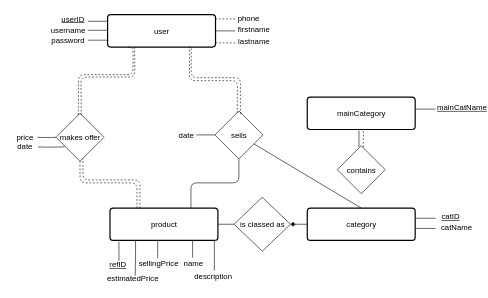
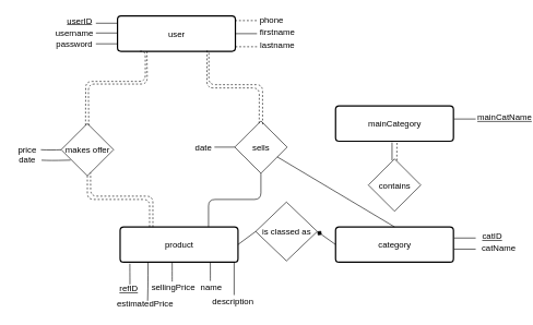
  <mxCell id="0" />
  <mxCell id="1" parent="0" />
  <mxCell id="2" value="product&lt;br style=&quot;font-size: 13px;&quot;&gt;" style="strokeWidth=2;rounded=1;arcSize=10;whiteSpace=wrap;html=1;align=center;fontSize=13;" parent="1" vertex="1"><mxGeometry x="182.5" y="346.5" width="180" height="54" as="geometry" /></mxCell>
  <mxCell id="3" value="category&lt;br style=&quot;font-size: 13px;&quot;&gt;" style="strokeWidth=2;rounded=1;arcSize=10;whiteSpace=wrap;html=1;align=center;fontSize=13;" parent="1" vertex="1"><mxGeometry x="511.5" y="346.5" width="180" height="54" as="geometry" /></mxCell>
  <mxCell id="4" value="mainCategory&lt;br style=&quot;font-size: 13px;&quot;&gt;" style="strokeWidth=2;rounded=1;arcSize=10;whiteSpace=wrap;html=1;align=center;fontSize=13;" parent="1" vertex="1"><mxGeometry x="511.5" y="161.5" width="180" height="54" as="geometry" /></mxCell>
  <mxCell id="5" value="user" style="strokeWidth=2;rounded=1;arcSize=10;whiteSpace=wrap;html=1;align=center;fontSize=13;" parent="1" vertex="1"><mxGeometry x="178.5" y="24" width="180" height="54" as="geometry" /></mxCell>
  <mxCell id="6" value="" style="endArrow=none;html=1;edgeStyle=orthogonalEdgeStyle;fontSize=13;fontColor=none;" parent="1" edge="1"><mxGeometry relative="1" as="geometry"><mxPoint x="145.5" y="50" as="sourcePoint" /><mxPoint x="178.5" y="50" as="targetPoint" /></mxGeometry></mxCell>
  <mxCell id="7" value="" style="endArrow=none;html=1;edgeStyle=orthogonalEdgeStyle;fontSize=13;fontColor=none;" parent="1" edge="1"><mxGeometry relative="1" as="geometry"><mxPoint x="145.5" y="66.5" as="sourcePoint" /><mxPoint x="178.5" y="66.5" as="targetPoint" /></mxGeometry></mxCell>
  <mxCell id="8" value="" style="endArrow=none;html=1;edgeStyle=orthogonalEdgeStyle;fontSize=13;fontColor=none;dashed=1;" parent="1" edge="1"><mxGeometry relative="1" as="geometry"><mxPoint x="358" y="31" as="sourcePoint" /><mxPoint x="391" y="31" as="targetPoint" /></mxGeometry></mxCell>
  <mxCell id="9" value="" style="endArrow=none;html=1;edgeStyle=orthogonalEdgeStyle;fontSize=13;fontColor=none;" parent="1" edge="1"><mxGeometry relative="1" as="geometry"><mxPoint x="358.5" y="51" as="sourcePoint" /><mxPoint x="391.5" y="51" as="targetPoint" /></mxGeometry></mxCell>
  <mxCell id="10" value="" style="endArrow=none;html=1;edgeStyle=orthogonalEdgeStyle;fontSize=13;fontColor=none;dashed=1;" parent="1" edge="1"><mxGeometry relative="1" as="geometry"><mxPoint x="358.5" y="71" as="sourcePoint" /><mxPoint x="391.5" y="71" as="targetPoint" /></mxGeometry></mxCell>
  <mxCell id="11" value="username" style="text;html=1;strokeColor=none;fillColor=none;align=center;verticalAlign=middle;whiteSpace=wrap;rounded=0;fontSize=13;fontColor=none;" parent="1" vertex="1"><mxGeometry x="92.5" y="40.214" width="40" height="20" as="geometry" /></mxCell>
  <mxCell id="12" value="password" style="text;html=1;strokeColor=none;fillColor=none;align=center;verticalAlign=middle;whiteSpace=wrap;rounded=0;fontSize=13;fontColor=none;" parent="1" vertex="1"><mxGeometry x="92.5" y="57.214" width="40" height="20" as="geometry" /></mxCell>
  <mxCell id="13" value="phone" style="text;html=1;strokeColor=none;fillColor=none;align=center;verticalAlign=middle;whiteSpace=wrap;rounded=0;fontSize=13;fontColor=none;" parent="1" vertex="1"><mxGeometry x="393.5" y="20.214" width="40" height="20" as="geometry" /></mxCell>
  <mxCell id="14" value="firstname" style="text;html=1;strokeColor=none;fillColor=none;align=center;verticalAlign=middle;whiteSpace=wrap;rounded=0;fontSize=13;fontColor=none;" parent="1" vertex="1"><mxGeometry x="402.5" y="38.214" width="40" height="20" as="geometry" /></mxCell>
  <mxCell id="15" value="lastname" style="text;html=1;strokeColor=none;fillColor=none;align=center;verticalAlign=middle;whiteSpace=wrap;rounded=0;fontSize=13;fontColor=none;" parent="1" vertex="1"><mxGeometry x="402.5" y="58.214" width="40" height="20" as="geometry" /></mxCell>
  <mxCell id="16" value="makes offer" style="rhombus;whiteSpace=wrap;html=1;fontSize=13;fontColor=none;" parent="1" vertex="1"><mxGeometry x="92.5" y="188.5" width="80" height="80" as="geometry" /></mxCell>
- <mxCell id="17" value="is classed as" style="rhombus;whiteSpace=wrap;html=1;fontSize=13;fontColor=none;" parent="1" vertex="1"><mxGeometry x="389.5" y="328.5" width="94" height="90" as="geometry" /></mxCell>
+ <mxCell id="17" value="is classed as" style="rhombus;whiteSpace=wrap;html=1;fontSize=13;fontColor=none;" parent="1" vertex="1"><mxGeometry x="389.5" y="308.5" width="94" height="90" as="geometry" /></mxCell>
  <mxCell id="18" value="sells" style="rhombus;whiteSpace=wrap;html=1;fontSize=13;fontColor=none;" parent="1" vertex="1"><mxGeometry x="357.5" y="184.5" width="80" height="80" as="geometry" /></mxCell>
  <mxCell id="19" value="contains" style="rhombus;whiteSpace=wrap;html=1;fontSize=13;fontColor=none;" parent="1" vertex="1"><mxGeometry x="561.5" y="242.5" width="80" height="80" as="geometry" /></mxCell>
  <mxCell id="20" value="" style="endArrow=none;html=1;fontSize=13;fontColor=none;exitX=0.465;exitY=0.033;exitDx=0;exitDy=0;exitPerimeter=0;dashed=1;" parent="1" source="16" target="5" edge="1"><mxGeometry width="50" height="50" relative="1" as="geometry"><mxPoint x="127.714" y="190.571" as="sourcePoint" /><mxPoint x="129.683" y="125.5" as="targetPoint" /><Array as="points"><mxPoint x="130" y="124" /><mxPoint x="221" y="124" /><mxPoint x="221" y="78" /><mxPoint x="211" y="78" /></Array></mxGeometry></mxCell>
  <mxCell id="21" value="" style="endArrow=none;html=1;fontSize=13;fontColor=none;exitX=0.25;exitY=0;exitDx=0;exitDy=0;entryX=0.5;entryY=1;entryDx=0;entryDy=0;dashed=1;" parent="1" source="2" target="16" edge="1"><mxGeometry width="50" height="50" relative="1" as="geometry"><mxPoint x="132.5" y="327.5" as="sourcePoint" /><mxPoint x="132.5" y="284.5" as="targetPoint" /><Array as="points"><mxPoint x="227.5" y="304.5" /><mxPoint x="132.5" y="304.5" /></Array></mxGeometry></mxCell>
  <mxCell id="22" value="" style="endArrow=none;html=1;fontSize=13;fontColor=none;exitX=0.75;exitY=0;exitDx=0;exitDy=0;entryX=0.5;entryY=1;entryDx=0;entryDy=0;" parent="1" source="2" target="18" edge="1"><mxGeometry width="50" height="50" relative="1" as="geometry"><mxPoint x="396.5" y="322.5" as="sourcePoint" /><mxPoint x="399.5" y="274.5" as="targetPoint" /><Array as="points"><mxPoint x="317.5" y="304.5" /><mxPoint x="397.5" y="304.5" /></Array></mxGeometry></mxCell>
  <mxCell id="23" value="" style="endArrow=none;html=1;fontSize=13;fontColor=none;entryX=0.5;entryY=1;entryDx=0;entryDy=0;exitX=0.5;exitY=0;exitDx=0;exitDy=0;" parent="1" edge="1"><mxGeometry width="50" height="50" relative="1" as="geometry"><mxPoint x="597.714" y="244.714" as="sourcePoint" /><mxPoint x="597.714" y="217.286" as="targetPoint" /></mxGeometry></mxCell>
  <mxCell id="24" value="" style="endArrow=none;html=1;fontSize=13;fontColor=none;exitX=0.5;exitY=0;exitDx=0;exitDy=0;" parent="1" source="3" target="18" edge="1"><mxGeometry width="50" height="50" relative="1" as="geometry"><mxPoint x="639.5" y="334.5" as="sourcePoint" /><mxPoint x="611" y="324" as="targetPoint" /></mxGeometry></mxCell>
  <mxCell id="25" value="" style="endArrow=none;html=1;fontSize=13;fontColor=none;entryX=1;entryY=0.5;entryDx=0;entryDy=0;exitX=0;exitY=0.5;exitDx=0;exitDy=0;" parent="1" source="17" target="2" edge="1"><mxGeometry width="50" height="50" relative="1" as="geometry"><mxPoint x="385.5" y="435" as="sourcePoint" /><mxPoint x="384.5" y="376" as="targetPoint" /></mxGeometry></mxCell>
  <mxCell id="26" value="" style="endArrow=diamond;html=1;fontSize=13;fontColor=none;exitX=0;exitY=0.5;exitDx=0;exitDy=0;entryX=1;entryY=0.5;entryDx=0;entryDy=0;" parent="1" source="3" target="17" edge="1"><mxGeometry width="50" height="50" relative="1" as="geometry"><mxPoint x="512.5" y="376.5" as="sourcePoint" /><mxPoint x="491" y="364" as="targetPoint" /></mxGeometry></mxCell>
  <mxCell id="27" value="" style="endArrow=none;html=1;edgeStyle=orthogonalEdgeStyle;fontSize=13;fontColor=none;" parent="1" edge="1"><mxGeometry relative="1" as="geometry"><mxPoint x="692.5" y="181.5" as="sourcePoint" /><mxPoint x="725.5" y="181.5" as="targetPoint" /></mxGeometry></mxCell>
  <mxCell id="28" value="mainCatName" style="text;html=1;strokeColor=none;fillColor=none;align=center;verticalAlign=middle;whiteSpace=wrap;rounded=0;fontSize=13;fontColor=none;fontStyle=4" parent="1" vertex="1"><mxGeometry x="750" y="168.714" width="40" height="20" as="geometry" /></mxCell>
  <mxCell id="29" value="" style="endArrow=none;html=1;edgeStyle=orthogonalEdgeStyle;fontSize=13;fontColor=none;" parent="1" edge="1"><mxGeometry relative="1" as="geometry"><mxPoint x="692.5" y="363.5" as="sourcePoint" /><mxPoint x="725.5" y="363.5" as="targetPoint" /></mxGeometry></mxCell>
  <mxCell id="30" value="catID" style="text;html=1;strokeColor=none;fillColor=none;align=center;verticalAlign=middle;whiteSpace=wrap;rounded=0;fontSize=13;fontColor=none;fontStyle=4" parent="1" vertex="1"><mxGeometry x="731" y="350.714" width="40" height="20" as="geometry" /></mxCell>
  <mxCell id="31" value="" style="endArrow=none;html=1;edgeStyle=orthogonalEdgeStyle;fontSize=13;fontColor=none;" parent="1" edge="1"><mxGeometry relative="1" as="geometry"><mxPoint x="692.5" y="380.5" as="sourcePoint" /><mxPoint x="725.5" y="380.5" as="targetPoint" /></mxGeometry></mxCell>
  <mxCell id="32" value="catName" style="text;html=1;strokeColor=none;fillColor=none;align=center;verticalAlign=middle;whiteSpace=wrap;rounded=0;fontSize=13;fontColor=none;fontStyle=0" parent="1" vertex="1"><mxGeometry x="741" y="367.714" width="40" height="20" as="geometry" /></mxCell>
  <mxCell id="33" value="" style="endArrow=none;html=1;edgeStyle=orthogonalEdgeStyle;fontSize=13;fontColor=none;exitX=0.25;exitY=1;exitDx=0;exitDy=0;" parent="1" edge="1"><mxGeometry relative="1" as="geometry"><mxPoint x="197.357" y="402.643" as="sourcePoint" /><mxPoint x="197.5" y="434.5" as="targetPoint" /><Array as="points"><mxPoint x="197.5" y="414.5" /><mxPoint x="197.5" y="414.5" /></Array></mxGeometry></mxCell>
  <mxCell id="34" value="&lt;u style=&quot;font-size: 13px;&quot;&gt;refID&lt;/u&gt;" style="text;html=1;strokeColor=none;fillColor=none;align=center;verticalAlign=middle;whiteSpace=wrap;rounded=0;fontSize=13;fontColor=none;" parent="1" vertex="1"><mxGeometry x="176" y="430.714" width="40" height="20" as="geometry" /></mxCell>
  <mxCell id="35" value="" style="endArrow=none;html=1;edgeStyle=orthogonalEdgeStyle;fontSize=13;fontColor=none;exitX=0.348;exitY=1.006;exitDx=0;exitDy=0;exitPerimeter=0;" parent="1" edge="1"><mxGeometry relative="1" as="geometry"><mxPoint x="225.143" y="401" as="sourcePoint" /><mxPoint x="224.5" y="459.5" as="targetPoint" /><Array as="points"><mxPoint x="225" y="430" /><mxPoint x="225" y="430" /></Array></mxGeometry></mxCell>
  <mxCell id="36" value="&lt;span style=&quot;font-size: 13px;&quot;&gt;estimatedPrice&lt;/span&gt;" style="text;html=1;strokeColor=none;fillColor=none;align=center;verticalAlign=middle;whiteSpace=wrap;rounded=0;fontSize=13;fontColor=none;fontStyle=0" parent="1" vertex="1"><mxGeometry x="201" y="454.214" width="40" height="20" as="geometry" /></mxCell>
  <mxCell id="37" value="" style="endArrow=none;html=1;edgeStyle=orthogonalEdgeStyle;fontSize=13;fontColor=none;" parent="1" edge="1"><mxGeometry relative="1" as="geometry"><mxPoint x="262" y="401" as="sourcePoint" /><mxPoint x="262" y="430" as="targetPoint" /><Array as="points"><mxPoint x="262" y="424" /><mxPoint x="262" y="424" /></Array></mxGeometry></mxCell>
  <mxCell id="38" value="&lt;span style=&quot;font-size: 13px;&quot;&gt;sellingPrice&lt;/span&gt;" style="text;html=1;strokeColor=none;fillColor=none;align=center;verticalAlign=middle;whiteSpace=wrap;rounded=0;fontSize=13;fontColor=none;fontStyle=0" parent="1" vertex="1"><mxGeometry x="244" y="428.714" width="40" height="20" as="geometry" /></mxCell>
  <mxCell id="39" value="" style="endArrow=none;html=1;edgeStyle=orthogonalEdgeStyle;fontSize=13;fontColor=none;entryX=0;entryY=0.5;entryDx=0;entryDy=0;" parent="1" target="16" edge="1"><mxGeometry relative="1" as="geometry"><mxPoint x="61.5" y="228.5" as="sourcePoint" /><mxPoint x="89.5" y="224.5" as="targetPoint" /></mxGeometry></mxCell>
  <mxCell id="40" value="&lt;span style=&quot;font-size: 13px;&quot;&gt;price&lt;/span&gt;" style="text;html=1;strokeColor=none;fillColor=none;align=center;verticalAlign=middle;whiteSpace=wrap;rounded=0;fontSize=13;fontColor=none;fontStyle=0" parent="1" vertex="1"><mxGeometry x="20.5" y="218.714" width="40" height="20" as="geometry" /></mxCell>
  <mxCell id="41" value="" style="endArrow=none;html=1;edgeStyle=orthogonalEdgeStyle;fontSize=13;fontColor=none;entryX=0;entryY=0.5;entryDx=0;entryDy=0;" parent="1" edge="1"><mxGeometry relative="1" as="geometry"><mxPoint x="326.5" y="224.5" as="sourcePoint" /><mxPoint x="357.5" y="224.5" as="targetPoint" /></mxGeometry></mxCell>
  <mxCell id="42" value="&lt;span style=&quot;font-size: 13px;&quot;&gt;date&lt;/span&gt;" style="text;html=1;strokeColor=none;fillColor=none;align=center;verticalAlign=middle;whiteSpace=wrap;rounded=0;fontSize=13;fontColor=none;fontStyle=0" parent="1" vertex="1"><mxGeometry x="289.5" y="214.714" width="40" height="20" as="geometry" /></mxCell>
  <mxCell id="43" value="" style="endArrow=none;html=1;edgeStyle=orthogonalEdgeStyle;fontSize=13;fontColor=none;entryX=0.179;entryY=0.699;entryDx=0;entryDy=0;entryPerimeter=0;" parent="1" target="16" edge="1"><mxGeometry relative="1" as="geometry"><mxPoint x="62.5" y="244.5" as="sourcePoint" /><mxPoint x="93.5" y="244.5" as="targetPoint" /></mxGeometry></mxCell>
  <mxCell id="44" value="&lt;span style=&quot;font-size: 13px;&quot;&gt;date&lt;/span&gt;" style="text;html=1;strokeColor=none;fillColor=none;align=center;verticalAlign=middle;whiteSpace=wrap;rounded=0;fontSize=13;fontColor=none;fontStyle=0" parent="1" vertex="1"><mxGeometry x="20.5" y="232.714" width="40" height="20" as="geometry" /></mxCell>
  <mxCell id="45" value="" style="endArrow=none;html=1;fontSize=13;fontColor=none;exitX=0.526;exitY=0.037;exitDx=0;exitDy=0;exitPerimeter=0;dashed=1;entryX=0.25;entryY=1;entryDx=0;entryDy=0;" parent="1" source="16" target="5" edge="1"><mxGeometry width="50" height="50" relative="1" as="geometry"><mxPoint x="133.857" y="184.952" as="sourcePoint" /><mxPoint x="222.444" y="72.111" as="targetPoint" /><Array as="points"><mxPoint x="134" y="128" /><mxPoint x="224" y="128" /></Array></mxGeometry></mxCell>
  <mxCell id="46" value="" style="endArrow=none;html=1;fontSize=13;fontColor=none;exitX=0.465;exitY=0.033;exitDx=0;exitDy=0;exitPerimeter=0;dashed=1;entryX=0.76;entryY=0.976;entryDx=0;entryDy=0;entryPerimeter=0;" parent="1" target="5" edge="1"><mxGeometry width="50" height="50" relative="1" as="geometry"><mxPoint x="394.833" y="188.167" as="sourcePoint" /><mxPoint x="394.683" y="122.5" as="targetPoint" /><Array as="points"><mxPoint x="395" y="134" /><mxPoint x="315" y="134" /></Array></mxGeometry></mxCell>
  <mxCell id="47" value="" style="endArrow=none;html=1;fontSize=13;fontColor=none;dashed=1;entryX=0.787;entryY=0.984;entryDx=0;entryDy=0;entryPerimeter=0;exitX=0.556;exitY=0.065;exitDx=0;exitDy=0;exitPerimeter=0;" parent="1" edge="1"><mxGeometry width="50" height="50" relative="1" as="geometry"><mxPoint x="400.069" y="189.759" as="sourcePoint" /><mxPoint x="318" y="77.345" as="targetPoint" /><Array as="points"><mxPoint x="400" y="129" /><mxPoint x="318" y="129" /></Array></mxGeometry></mxCell>
  <mxCell id="48" value="" style="endArrow=none;html=1;fontSize=13;fontColor=none;entryX=0.5;entryY=1;entryDx=0;entryDy=0;dashed=1;exitX=0.278;exitY=0.003;exitDx=0;exitDy=0;exitPerimeter=0;" parent="1" source="2" edge="1"><mxGeometry width="50" height="50" relative="1" as="geometry"><mxPoint x="233" y="341" as="sourcePoint" /><mxPoint x="137.333" y="263.667" as="targetPoint" /><Array as="points"><mxPoint x="232.5" y="299.5" /><mxPoint x="137.5" y="299.5" /></Array></mxGeometry></mxCell>
  <mxCell id="49" value="" style="endArrow=none;html=1;fontSize=13;fontColor=none;dashed=1;" parent="1" edge="1"><mxGeometry width="50" height="50" relative="1" as="geometry"><mxPoint x="605" y="245" as="sourcePoint" /><mxPoint x="605.183" y="215.5" as="targetPoint" /></mxGeometry></mxCell>
  <mxCell id="50" value="" style="endArrow=none;html=1;edgeStyle=orthogonalEdgeStyle;fontSize=13;fontColor=none;entryX=0.5;entryY=0;entryDx=0;entryDy=0;" parent="1" edge="1"><mxGeometry relative="1" as="geometry"><mxPoint x="355.603" y="400.793" as="sourcePoint" /><mxPoint x="356.571" y="450.714" as="targetPoint" /><Array as="points"><mxPoint x="356" y="450" /></Array></mxGeometry></mxCell>
  <mxCell id="51" value="&lt;span style=&quot;font-size: 13px&quot;&gt;description&lt;/span&gt;" style="text;html=1;strokeColor=none;fillColor=none;align=center;verticalAlign=middle;whiteSpace=wrap;rounded=0;fontSize=13;fontColor=none;fontStyle=0" parent="1" vertex="1"><mxGeometry x="334.5" y="450.714" width="40" height="20" as="geometry" /></mxCell>
  <mxCell id="52" value="" style="endArrow=none;html=1;edgeStyle=orthogonalEdgeStyle;fontSize=13;fontColor=none;" edge="1" parent="1"><mxGeometry relative="1" as="geometry"><mxPoint x="320.286" y="400" as="sourcePoint" /><mxPoint x="320.286" y="429.143" as="targetPoint" /><Array as="points"><mxPoint x="320" y="423" /><mxPoint x="320" y="423" /></Array></mxGeometry></mxCell>
  <mxCell id="53" value="&lt;span style=&quot;font-size: 13px&quot;&gt;name&lt;/span&gt;" style="text;html=1;strokeColor=none;fillColor=none;align=center;verticalAlign=middle;whiteSpace=wrap;rounded=0;fontSize=13;fontColor=none;fontStyle=0" vertex="1" parent="1"><mxGeometry x="302" y="427.714" width="40" height="20" as="geometry" /></mxCell>
  <mxCell id="54" value="" style="endArrow=none;html=1;edgeStyle=orthogonalEdgeStyle;fontSize=13;fontColor=none;" edge="1" parent="1"><mxGeometry relative="1" as="geometry"><mxPoint x="145.5" y="35" as="sourcePoint" /><mxPoint x="178.5" y="35" as="targetPoint" /></mxGeometry></mxCell>
  <mxCell id="55" value="userID" style="text;html=1;strokeColor=none;fillColor=none;align=center;verticalAlign=middle;whiteSpace=wrap;rounded=0;fontSize=13;fontColor=none;fontStyle=4" vertex="1" parent="1"><mxGeometry x="101" y="21.214" width="40" height="20" as="geometry" /></mxCell>
